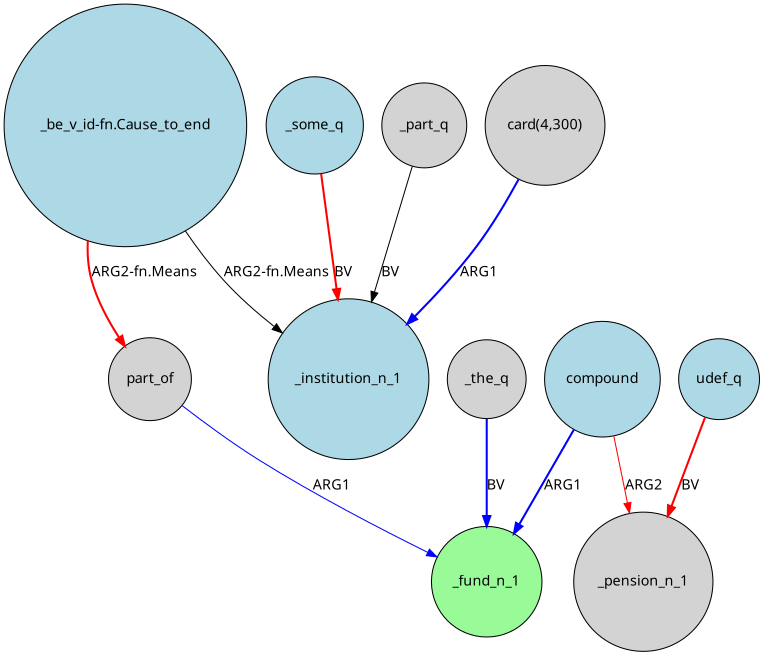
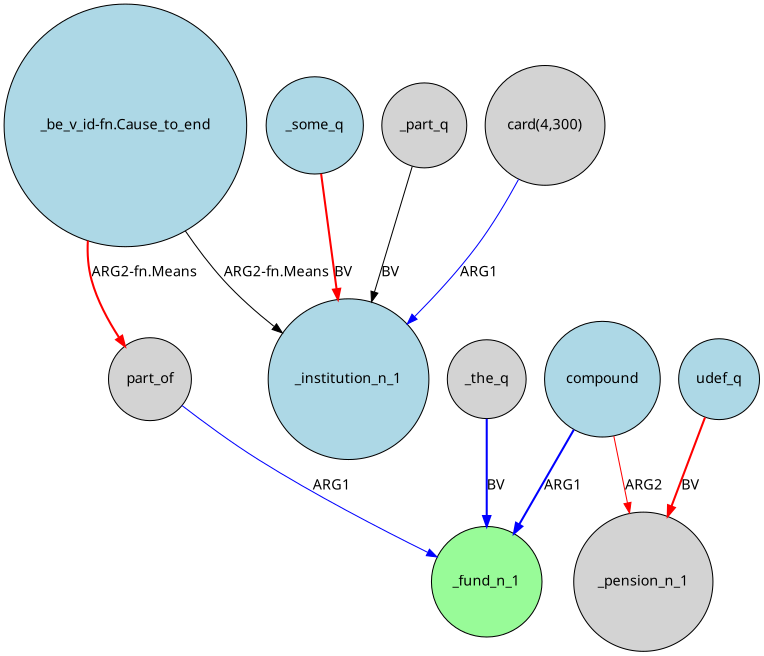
  digraph {
    fontname="Noto Sans"
    node [fillcolor=lightblue fontname="Noto Sans" shape=circle style=filled]
    edge [color=blue fontname="Noto Sans" style=solid]
    _institution_n_1
    "card(4,300)" [fillcolor=lightgrey]
    "_be_v_id-fn.Cause_to_end"
    part_of [fillcolor=lightgrey]
    _fund_n_1 [fillcolor=palegreen]
    _the_q [fillcolor=lightgrey]
    compound
    _pension_n_1 [fillcolor=lightgrey]
    udef_q
    _some_q
    _part_q [fillcolor=lightgrey]
-   "card(4,300)" -> _institution_n_1 [label=ARG1 style=bold]
+   "card(4,300)" -> _institution_n_1 [label=ARG1]
    "_be_v_id-fn.Cause_to_end" -> _institution_n_1 [color=black label="ARG2-fn.Means"]
    "_be_v_id-fn.Cause_to_end" -> part_of [color=red label="ARG2-fn.Means" style=bold]
    part_of -> _fund_n_1 [label=ARG1]
    _the_q -> _fund_n_1 [label=BV style=bold]
    compound -> _fund_n_1 [label=ARG1 style=bold]
    compound -> _pension_n_1 [color=red label=ARG2]
    udef_q -> _pension_n_1 [color=red label=BV style=bold]
    _some_q -> _institution_n_1 [color=red label=BV style=bold]
    _part_q -> _institution_n_1 [color=black label=BV]
  }
